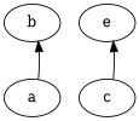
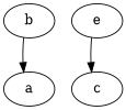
  digraph {
    fontname="DejaVu Serif"
    node [fontname="DejaVu Serif"]
    edge [fontname="DejaVu Serif"]
    b
    a
    e
    c
-   a -> b
-   c -> e
+   b -> a
+   e -> c
  }
